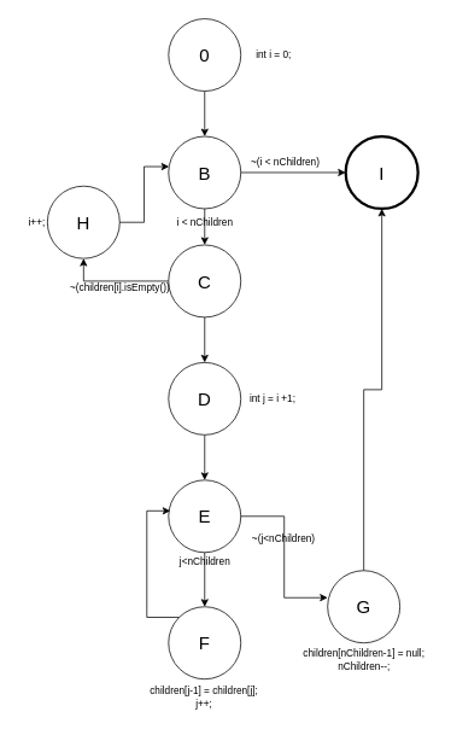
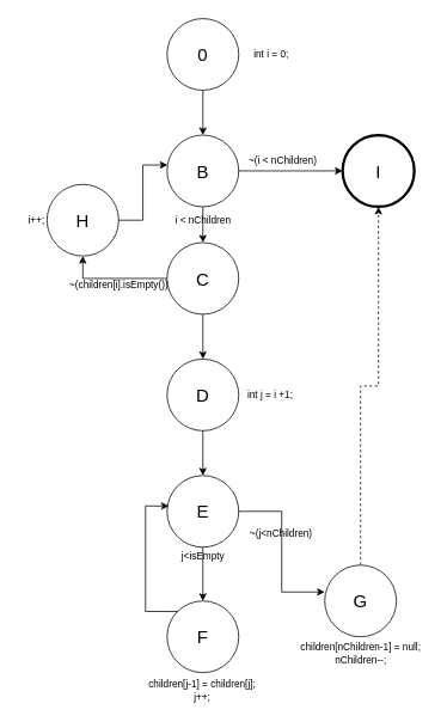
  <mxCell id="0" />
  <mxCell id="1" parent="0" />
  <mxCell id="2" style="edgeStyle=orthogonalEdgeStyle;rounded=0;orthogonalLoop=1;jettySize=auto;html=1;entryX=0.5;entryY=0;entryDx=0;entryDy=0;" parent="1" source="3" target="7" edge="1"><mxGeometry relative="1" as="geometry"><mxPoint x="226" y="130" as="targetPoint" /></mxGeometry></mxCell>
  <mxCell id="3" value="&lt;font style=&quot;font-size: 20px;&quot;&gt;0&lt;/font&gt;" style="ellipse;whiteSpace=wrap;html=1;aspect=fixed;" parent="1" vertex="1"><mxGeometry x="186" y="20" width="80" height="80" as="geometry" /></mxCell>
  <mxCell id="4" value="&lt;font style=&quot;font-size: 11px;&quot;&gt;int i = 0;&lt;/font&gt;" style="text;html=1;align=center;verticalAlign=middle;resizable=0;points=[];autosize=1;strokeColor=none;fillColor=none;" parent="1" vertex="1"><mxGeometry x="272" y="45" width="60" height="30" as="geometry" /></mxCell>
  <mxCell id="5" style="edgeStyle=orthogonalEdgeStyle;rounded=0;orthogonalLoop=1;jettySize=auto;html=1;entryX=0.5;entryY=0;entryDx=0;entryDy=0;" parent="1" source="7" target="10" edge="1"><mxGeometry relative="1" as="geometry"><mxPoint x="226" y="260" as="targetPoint" /></mxGeometry></mxCell>
  <mxCell id="6" style="edgeStyle=orthogonalEdgeStyle;rounded=0;orthogonalLoop=1;jettySize=auto;html=1;entryX=0;entryY=0.5;entryDx=0;entryDy=0;" parent="1" source="7" target="28" edge="1"><mxGeometry relative="1" as="geometry"><mxPoint x="372" y="190" as="targetPoint" /></mxGeometry></mxCell>
  <mxCell id="7" value="&lt;font style=&quot;font-size: 20px;&quot;&gt;B&lt;/font&gt;" style="ellipse;whiteSpace=wrap;html=1;aspect=fixed;" parent="1" vertex="1"><mxGeometry x="186" y="150" width="80" height="80" as="geometry" /></mxCell>
  <mxCell id="8" style="edgeStyle=orthogonalEdgeStyle;rounded=0;orthogonalLoop=1;jettySize=auto;html=1;entryX=0.5;entryY=1;entryDx=0;entryDy=0;" parent="1" source="10" target="29" edge="1"><mxGeometry relative="1" as="geometry"><mxPoint x="82" y="310" as="targetPoint" /></mxGeometry></mxCell>
  <mxCell id="9" style="edgeStyle=orthogonalEdgeStyle;rounded=0;orthogonalLoop=1;jettySize=auto;html=1;entryX=0.5;entryY=0;entryDx=0;entryDy=0;" parent="1" source="10" target="26" edge="1"><mxGeometry relative="1" as="geometry" /></mxCell>
  <mxCell id="10" value="&lt;font style=&quot;font-size: 20px;&quot;&gt;C&lt;/font&gt;" style="ellipse;whiteSpace=wrap;html=1;aspect=fixed;" parent="1" vertex="1"><mxGeometry x="186" y="270" width="80" height="80" as="geometry" /></mxCell>
  <mxCell id="11" value="&lt;font style=&quot;font-size: 11px;&quot;&gt;i &amp;lt; nChildren&lt;/font&gt;" style="text;html=1;align=center;verticalAlign=middle;resizable=0;points=[];autosize=1;strokeColor=none;fillColor=none;" parent="1" vertex="1"><mxGeometry x="186" y="230" width="80" height="30" as="geometry" /></mxCell>
  <mxCell id="12" style="edgeStyle=orthogonalEdgeStyle;rounded=0;orthogonalLoop=1;jettySize=auto;html=1;entryX=0.5;entryY=0;entryDx=0;entryDy=0;" parent="1" source="13" target="19" edge="1"><mxGeometry relative="1" as="geometry"><mxPoint x="226" y="630" as="targetPoint" /></mxGeometry></mxCell>
  <mxCell id="13" value="&lt;font style=&quot;font-size: 20px;&quot;&gt;E&lt;/font&gt;" style="ellipse;whiteSpace=wrap;html=1;aspect=fixed;" parent="1" vertex="1"><mxGeometry x="186" y="530" width="80" height="80" as="geometry" /></mxCell>
  <mxCell id="14" value="&lt;font style=&quot;font-size: 11px;&quot;&gt;~(i &amp;lt; nChildren)&lt;/font&gt;" style="text;html=1;align=center;verticalAlign=middle;resizable=0;points=[];autosize=1;strokeColor=none;fillColor=none;" parent="1" vertex="1"><mxGeometry x="265" y="164" width="100" height="30" as="geometry" /></mxCell>
  <mxCell id="15" value="&lt;font style=&quot;font-size: 11px;&quot;&gt;~(children[i].isEmpty())&lt;/font&gt;" style="text;html=1;align=center;verticalAlign=middle;resizable=0;points=[];autosize=1;strokeColor=none;fillColor=none;" parent="1" vertex="1"><mxGeometry x="67" y="302" width="130" height="30" as="geometry" /></mxCell>
  <mxCell id="16" value="&lt;font style=&quot;font-size: 11px;&quot;&gt;int j = i +1;&lt;/font&gt;" style="text;html=1;align=center;verticalAlign=middle;resizable=0;points=[];autosize=1;strokeColor=none;fillColor=none;" parent="1" vertex="1"><mxGeometry x="266" y="425" width="70" height="30" as="geometry" /></mxCell>
- <mxCell id="17" value="&lt;font style=&quot;font-size: 11px;&quot;&gt;j&amp;lt;nChildren&lt;/font&gt;" style="text;html=1;align=center;verticalAlign=middle;resizable=0;points=[];autosize=1;strokeColor=none;fillColor=none;" parent="1" vertex="1"><mxGeometry x="186" y="605" width="80" height="30" as="geometry" /></mxCell>
+ <mxCell id="17" value="&lt;font style=&quot;font-size: 11px;&quot;&gt;j&amp;lt;isEmpty&lt;/font&gt;" style="text;html=1;align=center;verticalAlign=middle;resizable=0;points=[];autosize=1;strokeColor=none;fillColor=none;" parent="1" vertex="1"><mxGeometry x="186" y="605" width="80" height="30" as="geometry" /></mxCell>
  <mxCell id="18" value="&lt;font style=&quot;font-size: 11px;&quot;&gt;~(j&amp;lt;nChildren)&lt;/font&gt;" style="text;html=1;align=center;verticalAlign=middle;resizable=0;points=[];autosize=1;strokeColor=none;fillColor=none;" parent="1" vertex="1"><mxGeometry x="268" y="580" width="90" height="30" as="geometry" /></mxCell>
  <mxCell id="19" value="&lt;font style=&quot;font-size: 20px;&quot;&gt;F&lt;/font&gt;" style="ellipse;whiteSpace=wrap;html=1;aspect=fixed;" parent="1" vertex="1"><mxGeometry x="186" y="670" width="80" height="80" as="geometry" /></mxCell>
  <mxCell id="20" value="&lt;font style=&quot;font-size: 11px;&quot;&gt;children[j-1] = children[j];&lt;/font&gt;&lt;div&gt;&lt;font style=&quot;font-size: 11px;&quot;&gt;j++;&lt;/font&gt;&lt;/div&gt;" style="text;html=1;align=center;verticalAlign=middle;resizable=0;points=[];autosize=1;strokeColor=none;fillColor=none;" parent="1" vertex="1"><mxGeometry x="155" y="750" width="140" height="40" as="geometry" /></mxCell>
  <mxCell id="21" style="edgeStyle=orthogonalEdgeStyle;rounded=0;orthogonalLoop=1;jettySize=auto;html=1;exitX=0;exitY=0;exitDx=0;exitDy=0;entryX=0.025;entryY=0.425;entryDx=0;entryDy=0;entryPerimeter=0;" parent="1" source="19" target="13" edge="1"><mxGeometry relative="1" as="geometry"><Array as="points"><mxPoint x="162" y="682" /><mxPoint x="162" y="564" /></Array></mxGeometry></mxCell>
- <mxCell id="22" style="edgeStyle=orthogonalEdgeStyle;rounded=0;orthogonalLoop=1;jettySize=auto;html=1;entryX=0.5;entryY=1;entryDx=0;entryDy=0;" parent="1" source="23" target="28" edge="1"><mxGeometry relative="1" as="geometry" /></mxCell>
+ <mxCell id="22" style="edgeStyle=orthogonalEdgeStyle;rounded=0;orthogonalLoop=1;jettySize=auto;html=1;entryX=0.5;entryY=1;entryDx=0;entryDy=0;dashed=1;" parent="1" source="23" target="28" edge="1"><mxGeometry relative="1" as="geometry" /></mxCell>
  <mxCell id="23" value="&lt;font style=&quot;font-size: 20px;&quot;&gt;G&lt;/font&gt;" style="ellipse;whiteSpace=wrap;html=1;aspect=fixed;" parent="1" vertex="1"><mxGeometry x="362" y="630" width="80" height="80" as="geometry" /></mxCell>
  <mxCell id="24" value="&lt;span style=&quot;font-size: 11px;&quot;&gt;children[nChildren-1] = null;&lt;/span&gt;&lt;div&gt;&lt;span style=&quot;font-size: 11px;&quot;&gt;nChildren--;&lt;/span&gt;&lt;/div&gt;" style="text;html=1;align=center;verticalAlign=middle;resizable=0;points=[];autosize=1;strokeColor=none;fillColor=none;" parent="1" vertex="1"><mxGeometry x="327" y="708" width="150" height="40" as="geometry" /></mxCell>
  <mxCell id="25" style="edgeStyle=orthogonalEdgeStyle;rounded=0;orthogonalLoop=1;jettySize=auto;html=1;exitX=0.5;exitY=1;exitDx=0;exitDy=0;entryX=0.5;entryY=0;entryDx=0;entryDy=0;" parent="1" source="26" target="13" edge="1"><mxGeometry relative="1" as="geometry" /></mxCell>
  <mxCell id="26" value="&lt;font style=&quot;font-size: 20px;&quot;&gt;D&lt;/font&gt;" style="ellipse;whiteSpace=wrap;html=1;aspect=fixed;" parent="1" vertex="1"><mxGeometry x="186" y="400" width="80" height="80" as="geometry" /></mxCell>
  <mxCell id="27" style="edgeStyle=orthogonalEdgeStyle;rounded=0;orthogonalLoop=1;jettySize=auto;html=1;entryX=0;entryY=0.375;entryDx=0;entryDy=0;entryPerimeter=0;" parent="1" source="13" target="23" edge="1"><mxGeometry relative="1" as="geometry" /></mxCell>
  <mxCell id="28" value="&lt;font style=&quot;font-size: 20px;&quot;&gt;I&lt;/font&gt;" style="ellipse;whiteSpace=wrap;html=1;aspect=fixed;strokeWidth=3;" parent="1" vertex="1"><mxGeometry x="382" y="150" width="80" height="80" as="geometry" /></mxCell>
  <mxCell id="29" value="&lt;font style=&quot;font-size: 20px;&quot;&gt;H&lt;/font&gt;" style="ellipse;whiteSpace=wrap;html=1;aspect=fixed;" parent="1" vertex="1"><mxGeometry x="52" y="205" width="80" height="80" as="geometry" /></mxCell>
  <mxCell id="30" value="&lt;font style=&quot;font-size: 11px;&quot;&gt;i++;&lt;/font&gt;" style="text;html=1;align=center;verticalAlign=middle;resizable=0;points=[];autosize=1;strokeColor=none;fillColor=none;" parent="1" vertex="1"><mxGeometry x="20" y="230" width="40" height="30" as="geometry" /></mxCell>
  <mxCell id="31" style="edgeStyle=orthogonalEdgeStyle;rounded=0;orthogonalLoop=1;jettySize=auto;html=1;entryX=0.007;entryY=0.418;entryDx=0;entryDy=0;entryPerimeter=0;" parent="1" source="29" target="7" edge="1"><mxGeometry relative="1" as="geometry" /></mxCell>
